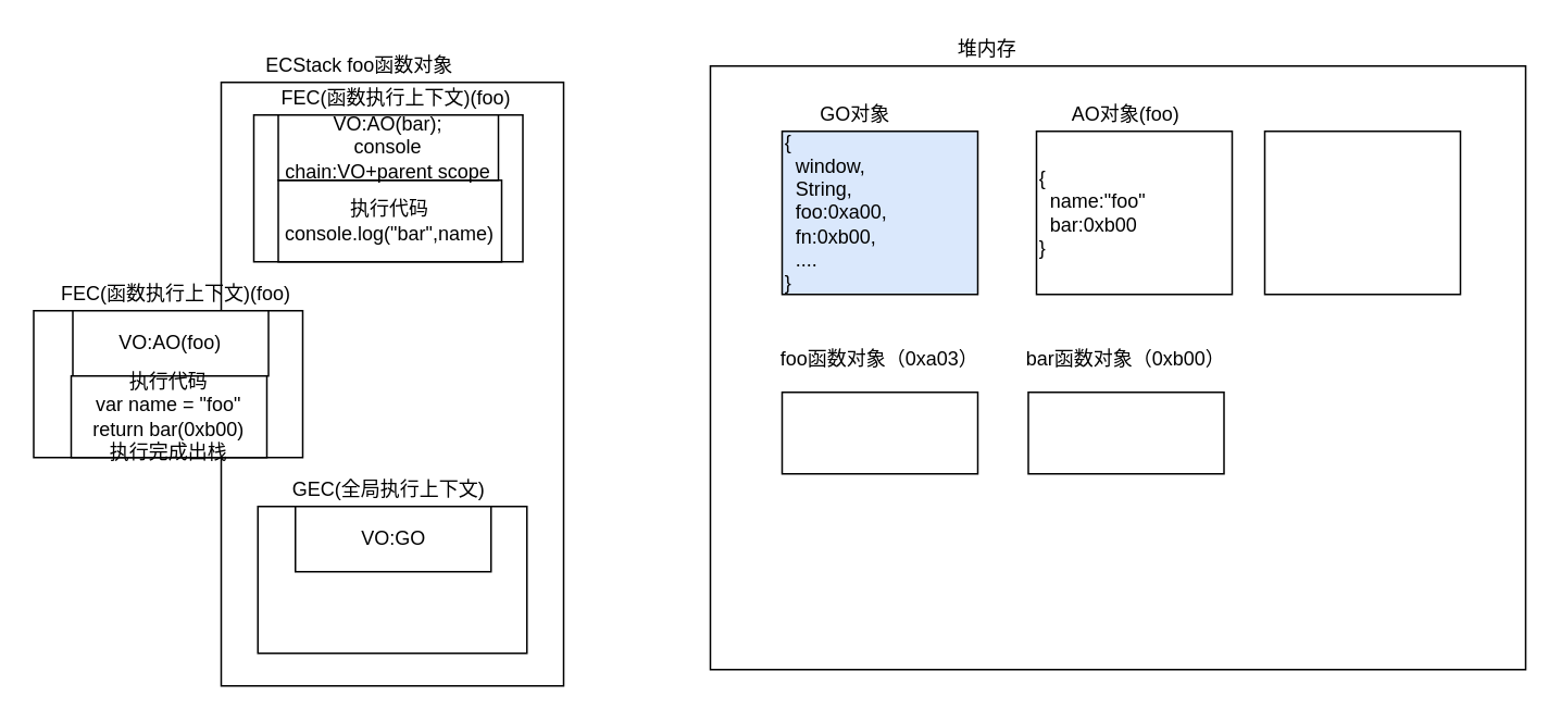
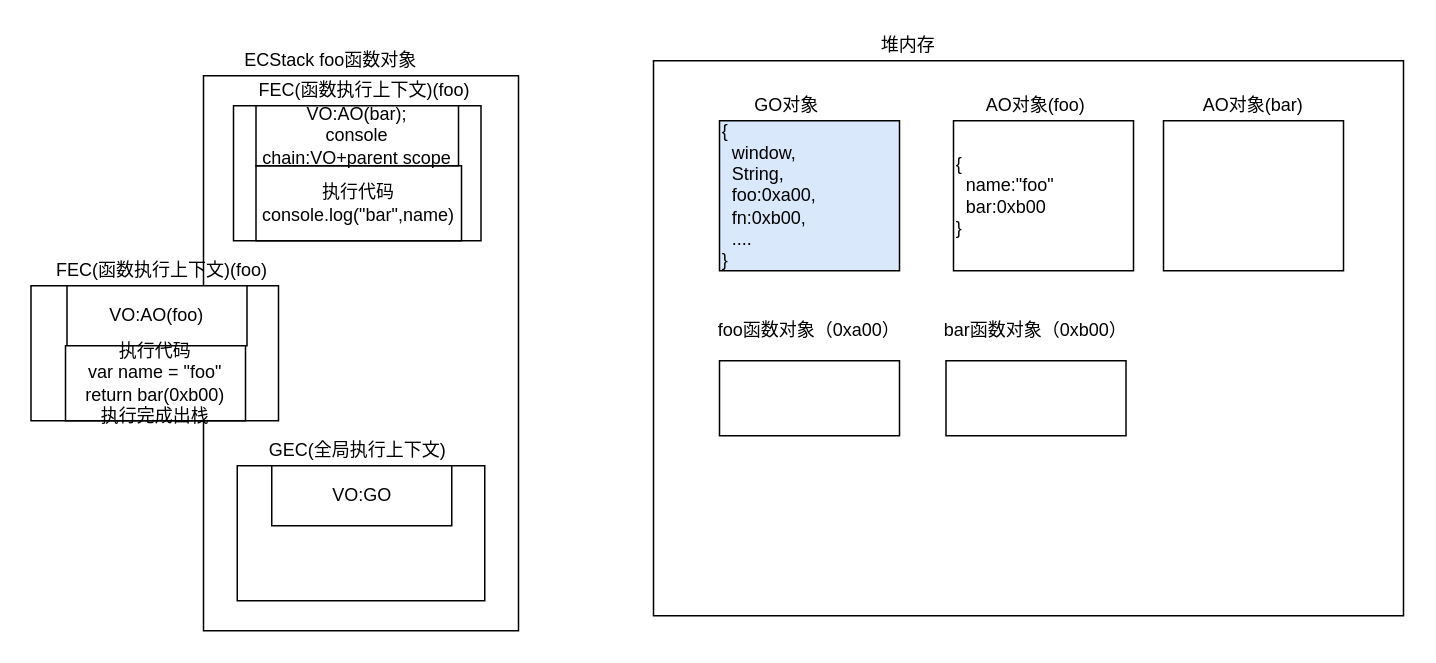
  <mxCell id="0" />
  <mxCell id="1" parent="0" />
  <mxCell id="2" value="" style="rounded=0;whiteSpace=wrap;html=1;" vertex="1" parent="1"><mxGeometry x="135" y="50" width="210" height="370" as="geometry" /></mxCell>
  <mxCell id="3" value="ECStack foo函数对象" style="text;html=1;strokeColor=none;fillColor=none;align=center;verticalAlign=middle;whiteSpace=wrap;rounded=0;" vertex="1" parent="1"><mxGeometry x="145" y="30" width="150" height="20" as="geometry" /></mxCell>
  <mxCell id="4" value="" style="rounded=0;whiteSpace=wrap;html=1;" vertex="1" parent="1"><mxGeometry x="435" y="40" width="500" height="370" as="geometry" /></mxCell>
  <mxCell id="5" value="堆内存" style="text;html=1;strokeColor=none;fillColor=none;align=center;verticalAlign=middle;whiteSpace=wrap;rounded=0;" vertex="1" parent="1"><mxGeometry x="585" y="20" width="40" height="20" as="geometry" /></mxCell>
  <mxCell id="6" value="{&lt;br&gt;&amp;nbsp; window,&lt;br&gt;&amp;nbsp; String,&lt;br&gt;&amp;nbsp; foo:0xa00,&lt;br&gt;&amp;nbsp; fn:0xb00,&lt;br&gt;&amp;nbsp; ....&lt;br&gt;}" style="rounded=0;whiteSpace=wrap;html=1;align=left;fillColor=#dae8fc;" vertex="1" parent="1"><mxGeometry x="479" y="80" width="120" height="100" as="geometry" /></mxCell>
  <mxCell id="7" value="GO对象" style="text;html=1;strokeColor=none;fillColor=none;align=center;verticalAlign=middle;whiteSpace=wrap;rounded=0;" vertex="1" parent="1"><mxGeometry x="499" y="60" width="50" height="20" as="geometry" /></mxCell>
  <mxCell id="8" value="" style="rounded=0;whiteSpace=wrap;html=1;align=left;" vertex="1" parent="1"><mxGeometry x="479" y="240" width="120" height="50" as="geometry" /></mxCell>
- <mxCell id="9" value="foo函数对象（0xa03）" style="text;html=1;strokeColor=none;fillColor=none;align=center;verticalAlign=middle;whiteSpace=wrap;rounded=0;" vertex="1" parent="1"><mxGeometry x="474" y="210" width="130" height="20" as="geometry" /></mxCell>
+ <mxCell id="9" value="foo函数对象（0xa00）" style="text;html=1;strokeColor=none;fillColor=none;align=center;verticalAlign=middle;whiteSpace=wrap;rounded=0;" vertex="1" parent="1"><mxGeometry x="474" y="210" width="130" height="20" as="geometry" /></mxCell>
  <mxCell id="10" value="" style="rounded=0;whiteSpace=wrap;html=1;" vertex="1" parent="1"><mxGeometry x="157.5" y="310" width="165" height="90" as="geometry" /></mxCell>
  <mxCell id="11" value="GEC(全局执行上下文)" style="text;html=1;strokeColor=none;fillColor=none;align=center;verticalAlign=middle;whiteSpace=wrap;rounded=0;" vertex="1" parent="1"><mxGeometry x="172.5" y="290" width="130" height="20" as="geometry" /></mxCell>
  <mxCell id="12" value="VO:GO&lt;span style=&quot;color: rgba(0 , 0 , 0 , 0) ; font-family: monospace ; font-size: 0px&quot;&gt;%3CmxGraphModel%3E%3Croot%3E%3CmxCell%20id%3D%220%22%2F%3E%3CmxCell%20id%3D%221%22%20parent%3D%220%22%2F%3E%3CmxCell%20id%3D%222%22%20value%3D%22%22%20style%3D%22rounded%3D0%3BwhiteSpace%3Dwrap%3Bhtml%3D1%3B%22%20vertex%3D%221%22%20parent%3D%221%22%3E%3CmxGeometry%20x%3D%2280%22%20y%3D%22120%22%20width%3D%22210%22%20height%3D%22370%22%20as%3D%22geometry%22%2F%3E%3C%2FmxCell%3E%3C%2Froot%3E%3C%2FmxGraphModel%3E&lt;/span&gt;" style="rounded=0;whiteSpace=wrap;html=1;" vertex="1" parent="1"><mxGeometry x="180.5" y="310" width="120" height="40" as="geometry" /></mxCell>
  <mxCell id="13" value="{&lt;br&gt;&amp;nbsp; name:&quot;foo&quot;&lt;br&gt;&amp;nbsp; bar:0xb00&lt;br&gt;}" style="rounded=0;whiteSpace=wrap;html=1;align=left;" vertex="1" parent="1"><mxGeometry x="635" y="80" width="120" height="100" as="geometry" /></mxCell>
  <mxCell id="14" value="AO对象(foo)" style="text;html=1;strokeColor=none;fillColor=none;align=center;verticalAlign=middle;whiteSpace=wrap;rounded=0;" vertex="1" parent="1"><mxGeometry x="655" y="60" width="70" height="20" as="geometry" /></mxCell>
  <mxCell id="15" value="" style="rounded=0;whiteSpace=wrap;html=1;align=left;" vertex="1" parent="1"><mxGeometry x="630" y="240" width="120" height="50" as="geometry" /></mxCell>
  <mxCell id="16" value="bar函数对象（0xb00）" style="text;html=1;strokeColor=none;fillColor=none;align=center;verticalAlign=middle;whiteSpace=wrap;rounded=0;" vertex="1" parent="1"><mxGeometry x="625" y="210" width="130" height="20" as="geometry" /></mxCell>
  <mxCell id="17" value="" style="rounded=0;whiteSpace=wrap;html=1;" vertex="1" parent="1"><mxGeometry x="20" y="190" width="165" height="90" as="geometry" /></mxCell>
  <mxCell id="18" value="FEC(函数执行上下文)(foo)" style="text;html=1;strokeColor=none;fillColor=none;align=center;verticalAlign=middle;whiteSpace=wrap;rounded=0;" vertex="1" parent="1"><mxGeometry x="35" y="170" width="145" height="20" as="geometry" /></mxCell>
  <mxCell id="19" value="VO:AO(foo)&lt;span style=&quot;color: rgba(0 , 0 , 0 , 0) ; font-family: monospace ; font-size: 0px&quot;&gt;%3CmxGraphModel%3E%3Croot%3E%3CmxCell%20id%3D%220%22%2F%3E%3CmxCell%20id%3D%221%22%20parent%3D%220%22%2F%3E%3CmxCell%20id%3D%222%22%20value%3D%22%22%20style%3D%22rounded%3D0%3BwhiteSpace%3Dwrap%3Bhtml%3D1%3B%22%20vertex%3D%221%22%20parent%3D%221%22%3E%3CmxGeometry%20x%3D%2280%22%20y%3D%22120%22%20width%3D%22210%22%20height%3D%22370%22%20as%3D%22geometry%22%2F%3E%3C%2FmxCell%3E%3C%2Froot%3E%3C%2FmxGraphModel%3&lt;/span&gt;" style="rounded=0;whiteSpace=wrap;html=1;" vertex="1" parent="1"><mxGeometry x="44" y="190" width="120" height="40" as="geometry" /></mxCell>
  <mxCell id="20" value="执行代码&lt;br&gt;var name = &quot;foo&quot;&lt;br&gt;return bar(0xb00)&lt;br&gt;执行完成出栈" style="rounded=0;whiteSpace=wrap;html=1;" vertex="1" parent="1"><mxGeometry x="43" y="230" width="120" height="50" as="geometry" /></mxCell>
  <mxCell id="21" value="" style="rounded=0;whiteSpace=wrap;html=1;" vertex="1" parent="1"><mxGeometry x="155" y="70" width="165" height="90" as="geometry" /></mxCell>
  <mxCell id="22" value="FEC(函数执行上下文)(foo)" style="text;html=1;strokeColor=none;fillColor=none;align=center;verticalAlign=middle;whiteSpace=wrap;rounded=0;" vertex="1" parent="1"><mxGeometry x="170" y="50" width="145" height="20" as="geometry" /></mxCell>
  <mxCell id="23" value="执行代码&lt;br&gt;console.log(&quot;bar&quot;,name)" style="rounded=0;whiteSpace=wrap;html=1;" vertex="1" parent="1"><mxGeometry x="170" y="110" width="137" height="50" as="geometry" /></mxCell>
  <mxCell id="24" value="VO:AO(bar);&lt;br&gt;console chain:VO+parent scope" style="rounded=0;whiteSpace=wrap;html=1;" vertex="1" parent="1"><mxGeometry x="170" y="70" width="135" height="40" as="geometry" /></mxCell>
  <mxCell id="25" value="" style="rounded=0;whiteSpace=wrap;html=1;align=left;" vertex="1" parent="1"><mxGeometry x="775" y="80" width="120" height="100" as="geometry" /></mxCell>
+ <mxCell id="26" value="AO对象(bar)" style="text;html=1;strokeColor=none;fillColor=none;align=center;verticalAlign=middle;whiteSpace=wrap;rounded=0;" vertex="1" parent="1"><mxGeometry x="800" y="60" width="70" height="20" as="geometry" /></mxCell>
